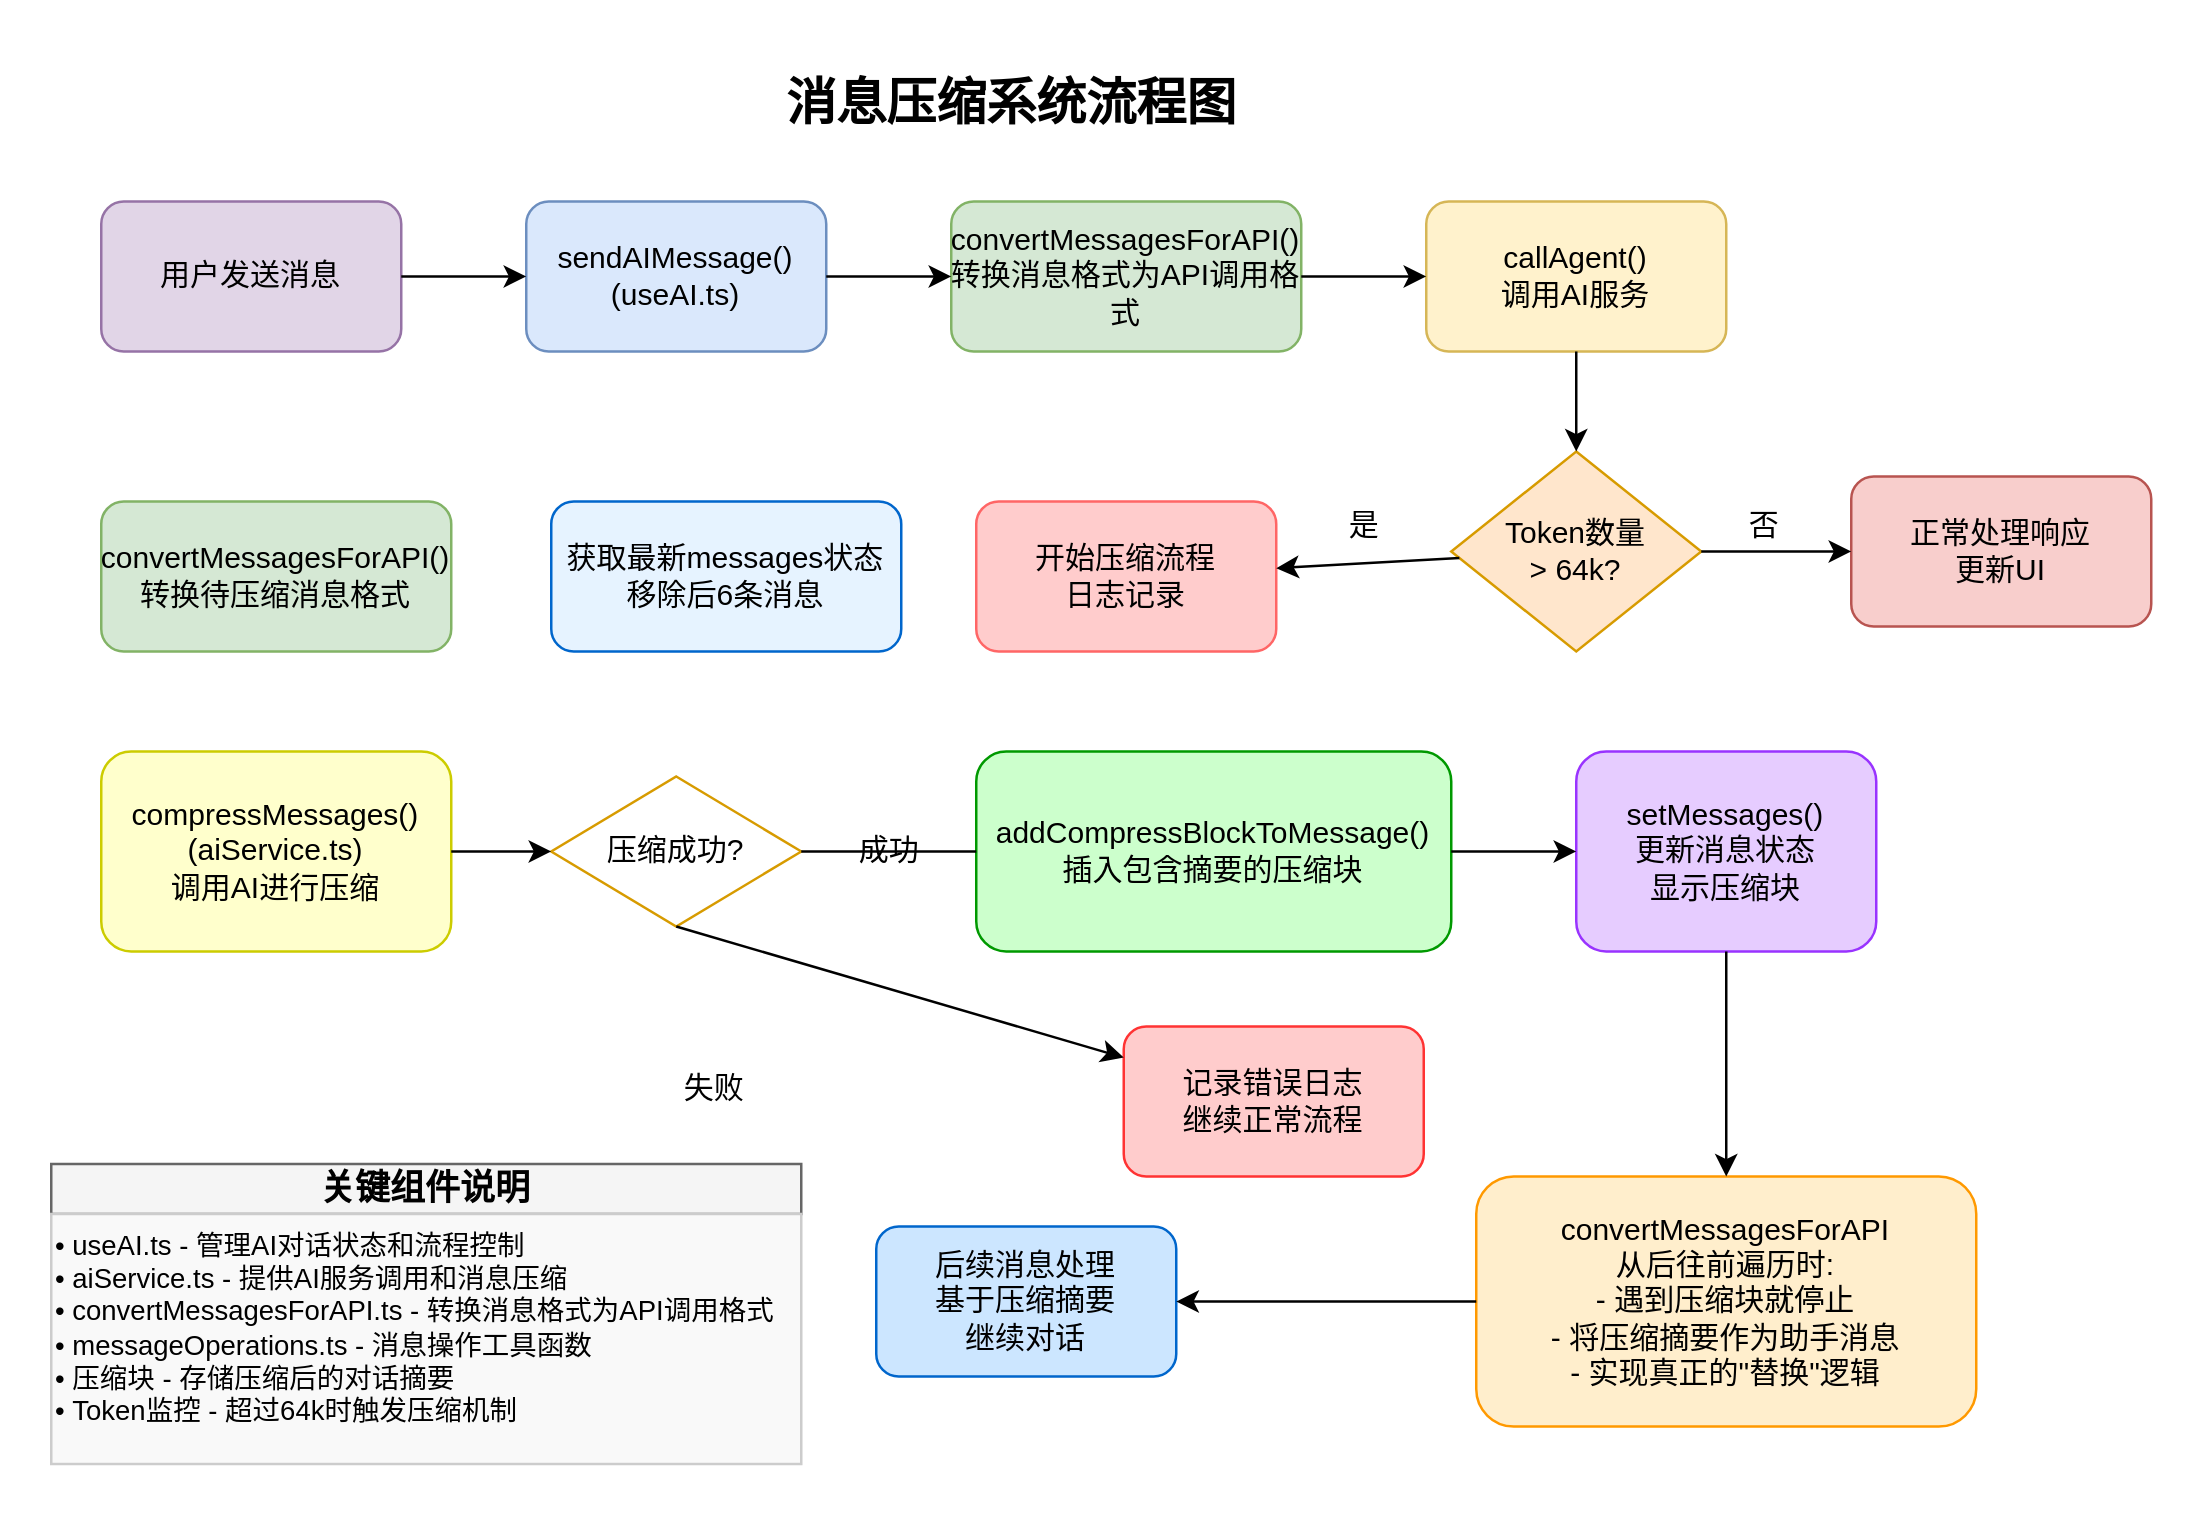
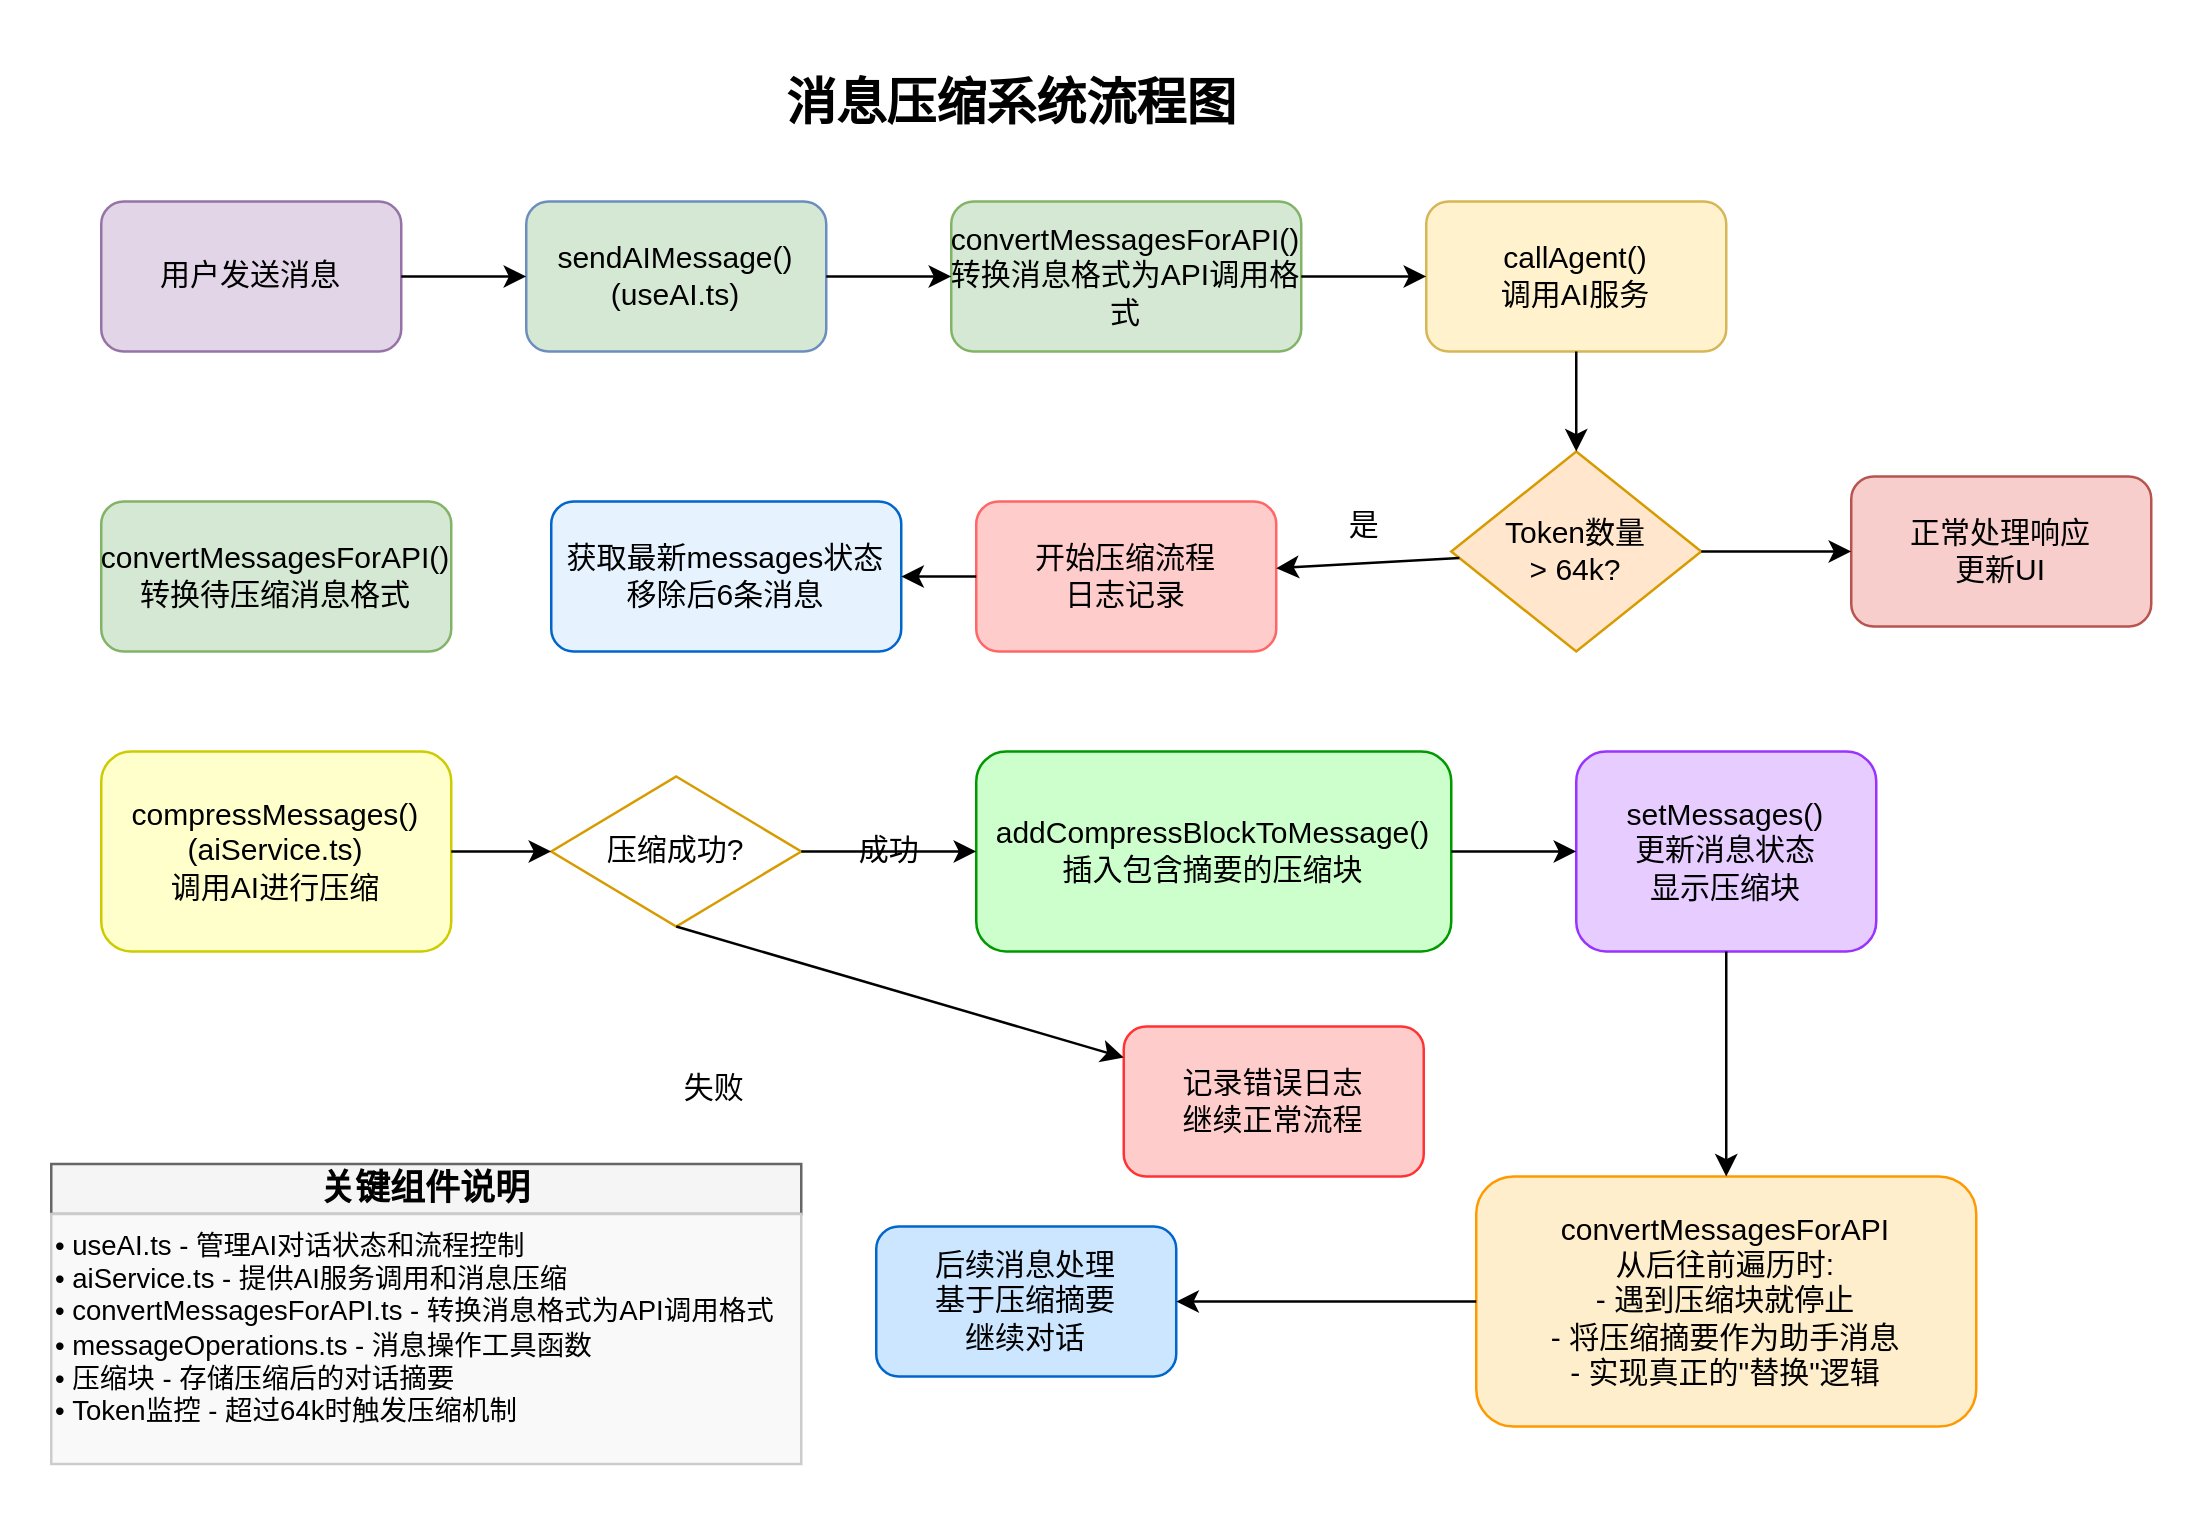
  <mxCell id="0" />
  <mxCell id="1" parent="0" />
  <mxCell id="2" value="消息压缩系统流程图" style="text;strokeColor=none;fillColor=none;html=1;fontSize=20;fontStyle=1;verticalAlign=middle;align=center;" parent="1" vertex="1"><mxGeometry x="290" y="20" width="227" height="40" as="geometry" /></mxCell>
  <mxCell id="3" value="用户发送消息" style="rounded=1;whiteSpace=wrap;html=1;fillColor=#e1d5e7;strokeColor=#9673a6;" parent="1" vertex="1"><mxGeometry x="40" y="80" width="120" height="60" as="geometry" /></mxCell>
- <mxCell id="4" value="sendAIMessage()&lt;br&gt;(useAI.ts)" style="rounded=1;whiteSpace=wrap;html=1;fillColor=#dae8fc;strokeColor=#6c8ebf;" parent="1" vertex="1"><mxGeometry x="210" y="80" width="120" height="60" as="geometry" /></mxCell>
+ <mxCell id="4" value="sendAIMessage()&lt;br&gt;(useAI.ts)" style="rounded=1;whiteSpace=wrap;html=1;fillColor=#d5e8d4;strokeColor=#6c8ebf;" parent="1" vertex="1"><mxGeometry x="210" y="80" width="120" height="60" as="geometry" /></mxCell>
  <mxCell id="5" value="convertMessagesForAPI()&lt;br&gt;转换消息格式为API调用格式" style="rounded=1;whiteSpace=wrap;html=1;fillColor=#d5e8d4;strokeColor=#82b366;" parent="1" vertex="1"><mxGeometry x="380" y="80" width="140" height="60" as="geometry" /></mxCell>
  <mxCell id="6" value="callAgent()&lt;br&gt;调用AI服务" style="rounded=1;whiteSpace=wrap;html=1;fillColor=#fff2cc;strokeColor=#d6b656;" parent="1" vertex="1"><mxGeometry x="570" y="80" width="120" height="60" as="geometry" /></mxCell>
  <mxCell id="7" value="Token数量&lt;br&gt;&amp;gt; 64k?" style="rhombus;whiteSpace=wrap;html=1;fillColor=#ffe6cc;strokeColor=#d79b00;" parent="1" vertex="1"><mxGeometry x="580" y="180" width="100" height="80" as="geometry" /></mxCell>
  <mxCell id="8" value="正常处理响应&lt;br&gt;更新UI" style="rounded=1;whiteSpace=wrap;html=1;fillColor=#f8cecc;strokeColor=#b85450;" parent="1" vertex="1"><mxGeometry x="740" y="190" width="120" height="60" as="geometry" /></mxCell>
  <mxCell id="9" value="开始压缩流程&lt;br&gt;日志记录" style="rounded=1;whiteSpace=wrap;html=1;fillColor=#ffcccc;strokeColor=#ff6666;" parent="1" vertex="1"><mxGeometry x="390" y="200" width="120" height="60" as="geometry" /></mxCell>
  <mxCell id="10" value="获取最新messages状态&lt;br&gt;移除后6条消息" style="rounded=1;whiteSpace=wrap;html=1;fillColor=#e6f3ff;strokeColor=#0066cc;" parent="1" vertex="1"><mxGeometry x="220" y="200" width="140" height="60" as="geometry" /></mxCell>
  <mxCell id="11" value="convertMessagesForAPI()&lt;br&gt;转换待压缩消息格式" style="rounded=1;whiteSpace=wrap;html=1;fillColor=#d5e8d4;strokeColor=#82b366;" parent="1" vertex="1"><mxGeometry x="40" y="200" width="140" height="60" as="geometry" /></mxCell>
  <mxCell id="12" value="compressMessages()&lt;br&gt;(aiService.ts)&lt;br&gt;调用AI进行压缩" style="rounded=1;whiteSpace=wrap;html=1;fillColor=#ffffcc;strokeColor=#cccc00;" parent="1" vertex="1"><mxGeometry x="40" y="300" width="140" height="80" as="geometry" /></mxCell>
  <mxCell id="13" value="压缩成功?" style="rhombus;whiteSpace=wrap;html=1;fillColor=#ffffff;strokeColor=#d79b00;" parent="1" vertex="1"><mxGeometry x="220" y="310" width="100" height="60" as="geometry" /></mxCell>
  <mxCell id="14" value="addCompressBlockToMessage()&lt;br&gt;插入包含摘要的压缩块" style="rounded=1;whiteSpace=wrap;html=1;fillColor=#ccffcc;strokeColor=#009900;" parent="1" vertex="1"><mxGeometry x="390" y="300" width="190" height="80" as="geometry" /></mxCell>
  <mxCell id="15" value="记录错误日志&lt;br&gt;继续正常流程" style="rounded=1;whiteSpace=wrap;html=1;fillColor=#ffcccc;strokeColor=#ff3333;" parent="1" vertex="1"><mxGeometry x="449" y="410" width="120" height="60" as="geometry" /></mxCell>
  <mxCell id="16" value="setMessages()&lt;br&gt;更新消息状态&lt;br&gt;显示压缩块" style="rounded=1;whiteSpace=wrap;html=1;fillColor=#e6ccff;strokeColor=#9933ff;" parent="1" vertex="1"><mxGeometry x="630" y="300" width="120" height="80" as="geometry" /></mxCell>
  <mxCell id="17" value="convertMessagesForAPI&lt;br&gt;从后往前遍历时:&lt;br&gt;- 遇到压缩块就停止&lt;br&gt;- 将压缩摘要作为助手消息&lt;br&gt;- 实现真正的&quot;替换&quot;逻辑" style="rounded=1;whiteSpace=wrap;html=1;fillColor=#ffeecc;strokeColor=#ff9900;" parent="1" vertex="1"><mxGeometry x="590" y="470" width="200" height="100" as="geometry" /></mxCell>
  <mxCell id="18" value="后续消息处理&lt;br&gt;基于压缩摘要&lt;br&gt;继续对话" style="rounded=1;whiteSpace=wrap;html=1;fillColor=#cce6ff;strokeColor=#0066cc;" parent="1" vertex="1"><mxGeometry x="350" y="490" width="120" height="60" as="geometry" /></mxCell>
  <mxCell id="19" parent="1" source="3" target="4" edge="1"><mxGeometry relative="1" as="geometry" /></mxCell>
  <mxCell id="20" parent="1" source="4" target="5" edge="1"><mxGeometry relative="1" as="geometry" /></mxCell>
  <mxCell id="21" parent="1" source="5" target="6" edge="1"><mxGeometry relative="1" as="geometry" /></mxCell>
  <mxCell id="22" parent="1" source="6" target="7" edge="1"><mxGeometry relative="1" as="geometry" /></mxCell>
  <mxCell id="23" parent="1" source="7" target="8" edge="1"><mxGeometry relative="1" as="geometry"><mxPoint x="710" y="220" as="targetPoint" /></mxGeometry></mxCell>
  <mxCell id="24" parent="1" source="7" target="9" edge="1"><mxGeometry relative="1" as="geometry" /></mxCell>
+ <mxCell id="25" parent="1" source="9" target="10" edge="1"><mxGeometry relative="1" as="geometry" /></mxCell>
  <mxCell id="26" parent="1" source="11" target="3" edge="1" style=";"><mxGeometry relative="1" as="geometry" /></mxCell>
  <mxCell id="27" parent="1" source="12" target="13" edge="1"><mxGeometry relative="1" as="geometry" /></mxCell>
- <mxCell id="28" parent="1" source="13" target="14" edge="1" style="endArrow=none;"><mxGeometry relative="1" as="geometry" /></mxCell>
+ <mxCell id="28" parent="1" source="13" target="14" edge="1"><mxGeometry relative="1" as="geometry" /></mxCell>
  <mxCell id="29" style="exitX=0.5;exitY=1;exitDx=0;exitDy=0;" parent="1" source="13" target="15" edge="1"><mxGeometry relative="1" as="geometry" /></mxCell>
  <mxCell id="30" parent="1" source="14" target="16" edge="1"><mxGeometry relative="1" as="geometry" /></mxCell>
  <mxCell id="31" style="exitX=0.5;exitY=1;exitDx=0;exitDy=0;entryX=0.5;entryY=0;entryDx=0;entryDy=0;" parent="1" source="16" target="17" edge="1"><mxGeometry relative="1" as="geometry"><mxPoint x="700" y="520" as="sourcePoint" /><mxPoint x="140" y="650" as="targetPoint" /><Array as="points" /></mxGeometry></mxCell>
  <mxCell id="32" parent="1" source="17" target="18" edge="1"><mxGeometry relative="1" as="geometry" /></mxCell>
  <mxCell id="33" value="是" style="text;strokeColor=none;fillColor=none;html=1;fontSize=12;fontStyle=0;verticalAlign=middle;align=center;" parent="1" vertex="1"><mxGeometry x="530" y="200" width="30" height="20" as="geometry" /></mxCell>
- <mxCell id="34" value="否" style="text;strokeColor=none;fillColor=none;html=1;fontSize=12;fontStyle=0;verticalAlign=middle;align=center;" parent="1" vertex="1"><mxGeometry x="690" y="200" width="30" height="20" as="geometry" /></mxCell>
  <mxCell id="35" value="成功" style="text;strokeColor=none;fillColor=none;html=1;fontSize=12;fontStyle=0;verticalAlign=middle;align=center;" parent="1" vertex="1"><mxGeometry x="340" y="330" width="30" height="20" as="geometry" /></mxCell>
  <mxCell id="36" value="失败" style="text;strokeColor=none;fillColor=none;html=1;fontSize=12;fontStyle=0;verticalAlign=middle;align=center;" parent="1" vertex="1"><mxGeometry x="270" y="425" width="30" height="20" as="geometry" /></mxCell>
  <mxCell id="37" value="" style="group" vertex="1" connectable="0" parent="1"><mxGeometry x="20" y="465" width="300" height="120" as="geometry" /></mxCell>
  <mxCell id="38" value="关键组件说明" style="rounded=0;whiteSpace=wrap;html=1;fillColor=#f5f5f5;strokeColor=#666666;fontSize=14;fontStyle=1;" parent="37" vertex="1"><mxGeometry width="300" height="20" as="geometry" /></mxCell>
  <mxCell id="39" value="• useAI.ts - 管理AI对话状态和流程控制&lt;br&gt;• aiService.ts - 提供AI服务调用和消息压缩&lt;br&gt;• convertMessagesForAPI.ts - 转换消息格式为API调用格式&lt;br&gt;• messageOperations.ts - 消息操作工具函数&lt;br&gt;• 压缩块 - 存储压缩后的对话摘要&lt;br&gt;• Token监控 - 超过64k时触发压缩机制" style="rounded=0;whiteSpace=wrap;html=1;fillColor=#f9f9f9;strokeColor=#cccccc;fontSize=11;align=left;verticalAlign=top;" parent="37" vertex="1"><mxGeometry y="20" width="300" height="100" as="geometry" /></mxCell>
